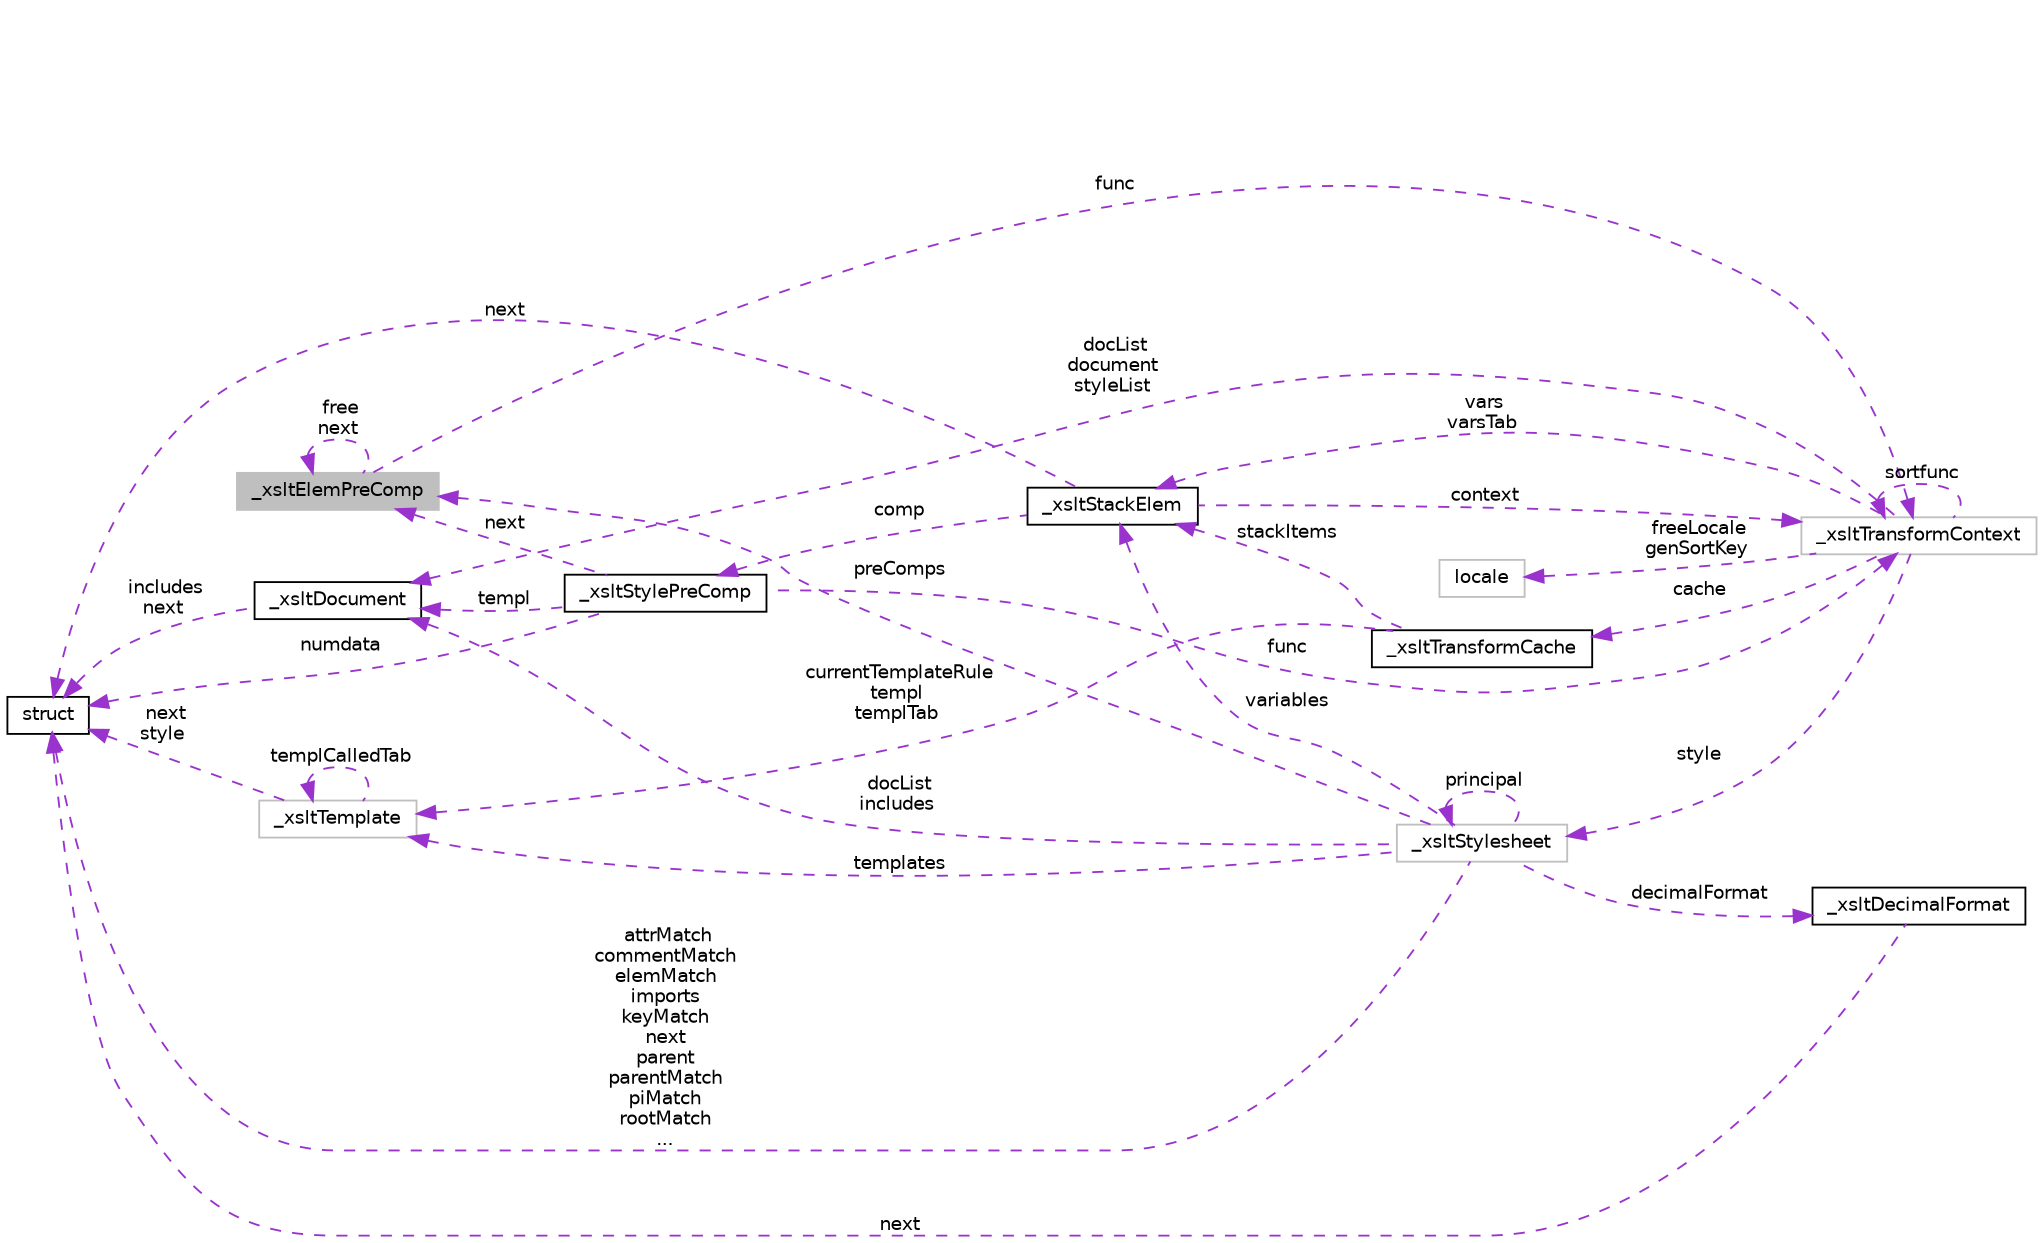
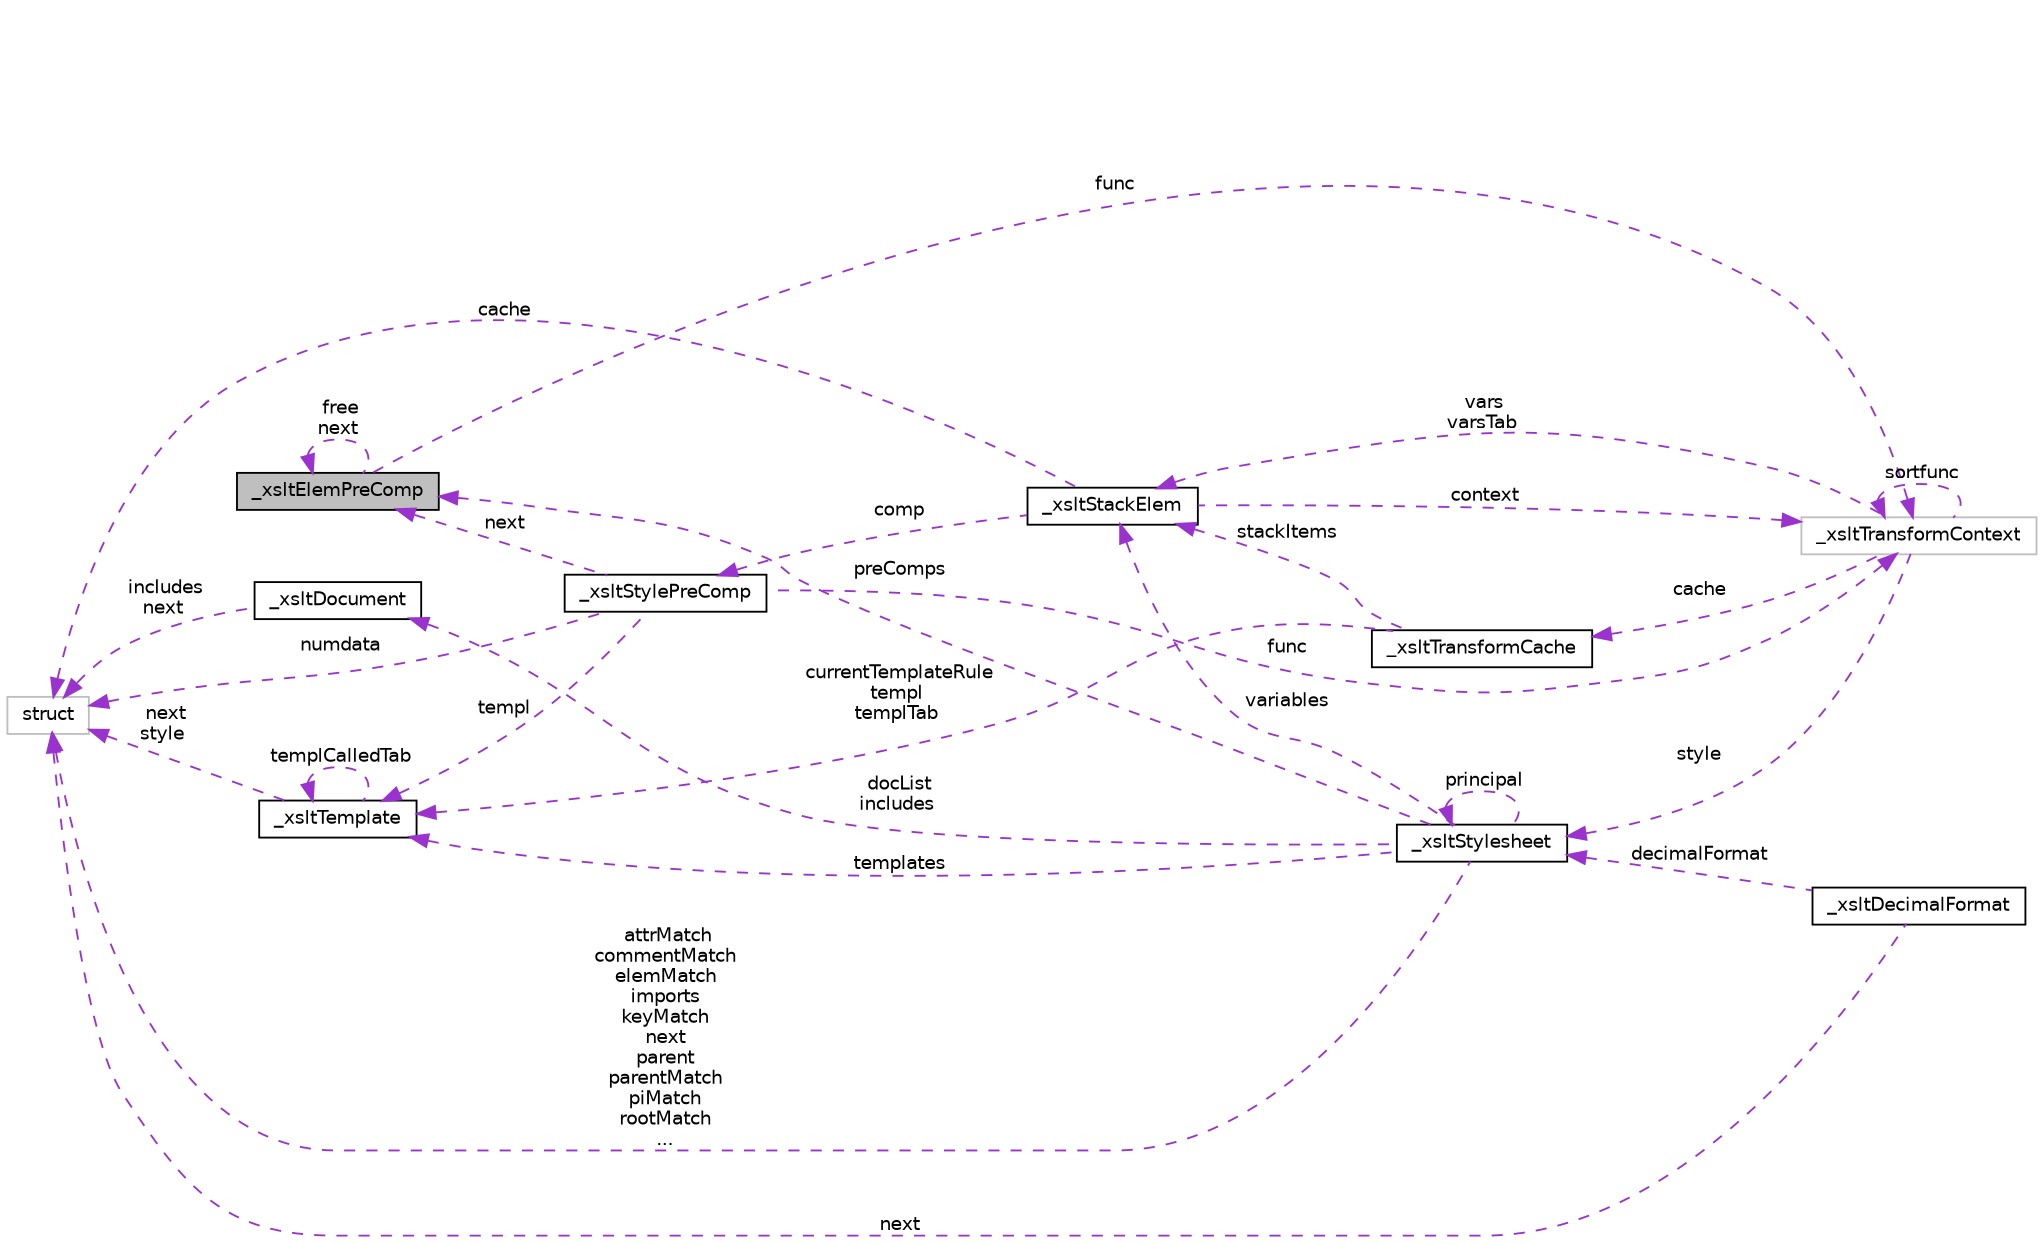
  digraph {
    rankdir=LR
    node [color=black fillcolor=white fontname=Helvetica fontsize=10 shape=record style=filled]
    edge [color=darkorchid3 dir=back fontname=Helvetica fontsize=10 labelfontname=Helvetica labelfontsize=10 style=dashed]
-   n1 [color=grey75 fillcolor=grey75 fontcolor=black height=0.2 label=_xsltElemPreComp width=0.4]
+   n1 [fillcolor=grey75 fontcolor=black height=0.2 label=_xsltElemPreComp width=0.4]
    n2 [height=0.2 label=_xsltStylePreComp width=0.4]
-   n3 [color=grey75 height=0.2 label=_xsltStylesheet width=0.4]
+   n3 [height=0.2 label=_xsltStylesheet width=0.4]
    n4 [height=0.2 label=_xsltStackElem width=0.4]
    n5 [color=grey75 height=0.2 label=_xsltTransformContext width=0.4]
    n6 [height=0.2 label=_xsltTransformCache width=0.4]
    n7 [height=0.2 label=_xsltDocument width=0.4]
-   n8 [height=0.2 label=struct width=0.4]
-   n9 [color=grey75 height=0.2 label=_xsltTemplate width=0.4]
+   n8 [color=grey75 height=0.2 label=struct width=0.4]
+   n9 [height=0.2 label=_xsltTemplate width=0.4]
    n10 [height=0.2 label=_xsltDecimalFormat width=0.4]
-   n11 [color=grey75 height=0.2 label=locale width=0.4]
    n1 -> n1 [label=" free\nnext"]
    n1 -> n2 [label=" next"]
    n1 -> n3 [label=" preComps"]
    n2 -> n4 [label=" comp"]
    n3 -> n3 [label=" principal"]
    n3 -> n5 [label=" style"]
    n4 -> n3 [label=" variables"]
    n4 -> n5 [label=" vars\nvarsTab"]
    n4 -> n6 [label=" stackItems"]
    n5 -> n1 [label=" func"]
    n5 -> n2 [label=" func"]
    n5 -> n4 [label=" context"]
    n5 -> n5 [label=" sortfunc"]
    n6 -> n5 [label=" cache"]
    n7 -> n3 [label=" docList\nincludes"]
-   n7 -> n5 [label=" docList\ndocument\nstyleList"]
    n8 -> n2 [label=" numdata"]
    n8 -> n3 [label=" attrMatch\ncommentMatch\nelemMatch\nimports\nkeyMatch\nnext\nparent\nparentMatch\npiMatch\nrootMatch\n..."]
-   n8 -> n4 [label=" next"]
+   n8 -> n4 [label=" cache"]
    n8 -> n7 [label=" includes\nnext"]
    n8 -> n9 [label=" next\nstyle"]
    n8 -> n10 [label=" next"]
-   n7 -> n2 [label=" templ"]
+   n9 -> n2 [label=" templ"]
    n9 -> n3 [label=" templates"]
    n9 -> n6 [label=" currentTemplateRule\ntempl\ntemplTab"]
    n9 -> n9 [label=" templCalledTab"]
-   n10 -> n3 [label=" decimalFormat"]
-   n11 -> n5 [label=" freeLocale\ngenSortKey"]
+   n3 -> n10 [label=" decimalFormat"]
  }
